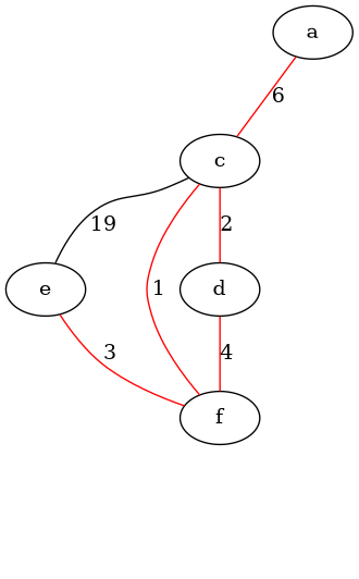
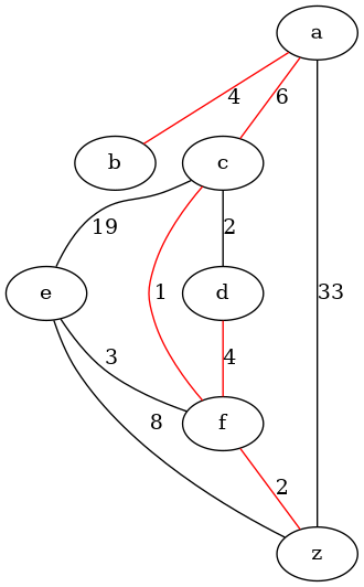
  digraph {
    edge [color=red dir=none weight=4]
    a
+   b
    c
+   z
    d
    e
    f
+   a -> b [label=4]
    a -> c [label=6 weight=6]
-   c -> d [label=2 weight=2]
+   a -> z [label=33 weight=33 color=""]
+   c -> d [color=black label=2 weight=2]
    c -> e [label=19 weight=10 color=""]
    d -> f [label=4]
-   e -> f [label=3 weight=3]
+   e -> z [label=8 weight=8 color=""]
+   e -> f [color=black label=3 weight=3]
    f -> c [label=1 weight=1]
+   f -> z [label=2 weight=2]
  }
